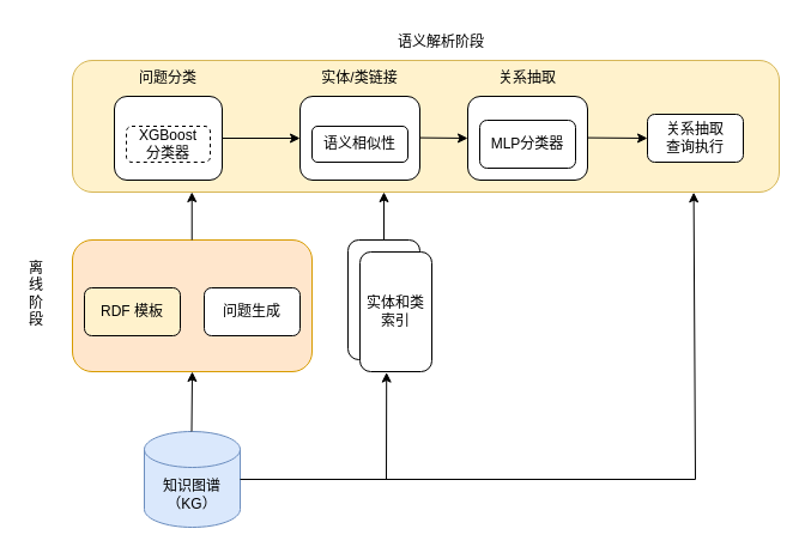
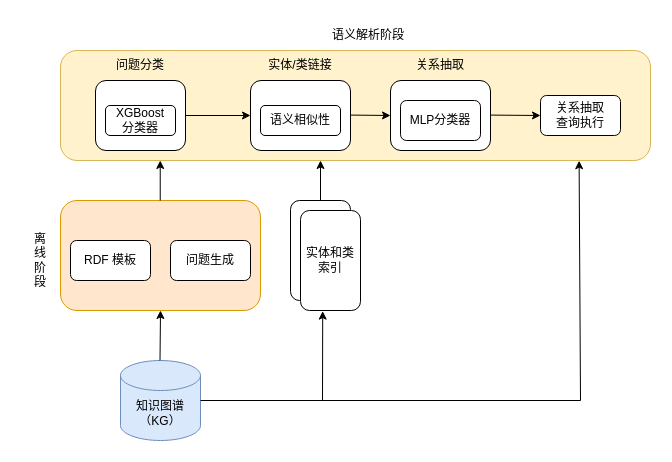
  <mxCell id="0" />
  <mxCell id="1" parent="0" />
  <mxCell id="2" value="语义解析阶段" style="text;html=1;strokeColor=none;fillColor=default;align=center;verticalAlign=middle;whiteSpace=wrap;rounded=0;" parent="1" vertex="1"><mxGeometry x="328" y="20" width="80" height="30" as="geometry" /></mxCell>
  <mxCell id="3" value="" style="rounded=1;whiteSpace=wrap;html=1;fillColor=#fff2cc;strokeColor=#d6b656;" parent="1" vertex="1"><mxGeometry x="60" y="50" width="590" height="110" as="geometry" /></mxCell>
  <mxCell id="4" value="" style="rounded=1;whiteSpace=wrap;html=1;fillColor=#ffe6cc;strokeColor=#d79b00;" parent="1" vertex="1"><mxGeometry x="60" y="200" width="200" height="110" as="geometry" /></mxCell>
  <mxCell id="5" value="知识图谱（KG）" style="shape=cylinder3;whiteSpace=wrap;html=1;boundedLbl=1;backgroundOutline=1;size=15;fillColor=#dae8fc;strokeColor=#6c8ebf;" parent="1" vertex="1"><mxGeometry x="120" y="360" width="80" height="80" as="geometry" /></mxCell>
- <mxCell id="6" value="RDF 模板" style="rounded=1;whiteSpace=wrap;html=1;fillColor=#fff2cc;" parent="1" vertex="1"><mxGeometry x="70" y="240" width="80" height="40" as="geometry" /></mxCell>
+ <mxCell id="6" value="RDF 模板" style="rounded=1;whiteSpace=wrap;html=1;" parent="1" vertex="1"><mxGeometry x="70" y="240" width="80" height="40" as="geometry" /></mxCell>
  <mxCell id="7" value="问题生成" style="rounded=1;whiteSpace=wrap;html=1;" parent="1" vertex="1"><mxGeometry x="170" y="240" width="80" height="40" as="geometry" /></mxCell>
  <mxCell id="8" value="" style="rounded=1;whiteSpace=wrap;html=1;" vertex="1" parent="1"><mxGeometry x="390" y="80" width="100" height="70" as="geometry" /></mxCell>
  <mxCell id="9" value="MLP分类器" style="rounded=1;whiteSpace=wrap;html=1;" parent="1" vertex="1"><mxGeometry x="400" y="100" width="80" height="40" as="geometry" /></mxCell>
  <mxCell id="10" value="关系抽取&lt;br&gt;查询执行" style="rounded=1;whiteSpace=wrap;html=1;" parent="1" vertex="1"><mxGeometry x="540" y="95" width="80" height="40" as="geometry" /></mxCell>
- <mxCell id="11" value="离&lt;br&gt;线&lt;br&gt;阶&lt;br&gt;段" style="text;html=1;strokeColor=none;fillColor=none;align=center;verticalAlign=middle;whiteSpace=wrap;rounded=0;" parent="1" vertex="1"><mxGeometry x="10" y="205" width="40" height="80" as="geometry" /></mxCell>
+ <mxCell id="11" value="离&lt;br&gt;线&lt;br&gt;阶&lt;br&gt;段" style="text;html=1;strokeColor=none;fillColor=none;align=center;verticalAlign=middle;whiteSpace=wrap;rounded=0;" parent="1" vertex="1"><mxGeometry x="20" y="220" width="40" height="80" as="geometry" /></mxCell>
  <mxCell id="12" value="" style="rounded=1;whiteSpace=wrap;html=1;" parent="1" vertex="1"><mxGeometry x="290" y="200" width="60" height="100" as="geometry" /></mxCell>
  <mxCell id="13" value="实体和类索引" style="rounded=1;whiteSpace=wrap;html=1;" parent="1" vertex="1"><mxGeometry x="300" y="210" width="60" height="100" as="geometry" /></mxCell>
  <mxCell id="14" value="" style="edgeStyle=orthogonalEdgeStyle;rounded=0;orthogonalLoop=1;jettySize=auto;html=1;exitX=0.5;exitY=0;exitDx=0;exitDy=0;entryX=0.5;entryY=1;entryDx=0;entryDy=0;" parent="1" target="4" edge="1"><mxGeometry relative="1" as="geometry"><mxPoint x="159.5" y="360" as="sourcePoint" /><mxPoint x="160.5" y="323" as="targetPoint" /></mxGeometry></mxCell>
  <mxCell id="15" value="" style="endArrow=classic;html=1;rounded=0;entryX=0.879;entryY=1.002;entryDx=0;entryDy=0;entryPerimeter=0;" parent="1" target="3" edge="1"><mxGeometry width="50" height="50" relative="1" as="geometry"><mxPoint x="200" y="400" as="sourcePoint" /><mxPoint x="640" y="400" as="targetPoint" /><Array as="points"><mxPoint x="580" y="400" /></Array></mxGeometry></mxCell>
  <mxCell id="16" value="" style="endArrow=classic;html=1;rounded=0;entryX=0.37;entryY=1.006;entryDx=0;entryDy=0;entryPerimeter=0;" parent="1" target="13" edge="1"><mxGeometry width="50" height="50" relative="1" as="geometry"><mxPoint x="322" y="400" as="sourcePoint" /><mxPoint x="380" y="350" as="targetPoint" /></mxGeometry></mxCell>
  <mxCell id="17" value="" style="rounded=1;whiteSpace=wrap;html=1;" vertex="1" parent="1"><mxGeometry x="95" y="80" width="90" height="70" as="geometry" /></mxCell>
  <mxCell id="18" value="" style="endArrow=classic;html=1;rounded=0;" parent="1" edge="1"><mxGeometry width="50" height="50" relative="1" as="geometry"><mxPoint x="320" y="200" as="sourcePoint" /><mxPoint x="320" y="160" as="targetPoint" /></mxGeometry></mxCell>
  <mxCell id="19" value="" style="endArrow=classic;html=1;rounded=0;" parent="1" edge="1"><mxGeometry width="50" height="50" relative="1" as="geometry"><mxPoint x="159.72" y="200" as="sourcePoint" /><mxPoint x="159.72" y="160" as="targetPoint" /></mxGeometry></mxCell>
- <mxCell id="20" value="XGBoost&lt;br&gt;分类器" style="rounded=1;whiteSpace=wrap;html=1;dashed=1;" vertex="1" parent="1"><mxGeometry x="105" y="105" width="70" height="30" as="geometry" /></mxCell>
+ <mxCell id="20" value="XGBoost&lt;br&gt;分类器" style="rounded=1;whiteSpace=wrap;html=1;" vertex="1" parent="1"><mxGeometry x="105" y="105" width="70" height="30" as="geometry" /></mxCell>
  <mxCell id="21" value="" style="rounded=1;whiteSpace=wrap;html=1;" vertex="1" parent="1"><mxGeometry x="250" y="80" width="100" height="70" as="geometry" /></mxCell>
  <mxCell id="22" value="问题分类" style="text;html=1;strokeColor=none;fillColor=none;align=center;verticalAlign=middle;whiteSpace=wrap;rounded=0;" vertex="1" parent="1"><mxGeometry x="110" y="50" width="60" height="30" as="geometry" /></mxCell>
  <mxCell id="23" value="实体/类链接" style="text;html=1;strokeColor=none;fillColor=none;align=center;verticalAlign=middle;whiteSpace=wrap;rounded=0;" vertex="1" parent="1"><mxGeometry x="265" y="50" width="70" height="30" as="geometry" /></mxCell>
  <mxCell id="24" value="语义相似性" style="rounded=1;whiteSpace=wrap;html=1;" vertex="1" parent="1"><mxGeometry x="260" y="105" width="80" height="30" as="geometry" /></mxCell>
  <mxCell id="25" value="关系抽取" style="text;html=1;strokeColor=none;fillColor=none;align=center;verticalAlign=middle;whiteSpace=wrap;rounded=0;" vertex="1" parent="1"><mxGeometry x="410" y="50" width="60" height="30" as="geometry" /></mxCell>
  <mxCell id="26" value="" style="endArrow=classic;html=1;rounded=0;exitX=1;exitY=0.5;exitDx=0;exitDy=0;entryX=0;entryY=0.5;entryDx=0;entryDy=0;" edge="1" parent="1" source="17" target="21"><mxGeometry width="50" height="50" relative="1" as="geometry"><mxPoint x="200" y="110" as="sourcePoint" /><mxPoint x="250" y="60" as="targetPoint" /></mxGeometry></mxCell>
  <mxCell id="27" value="" style="endArrow=classic;html=1;rounded=0;exitX=1;exitY=0.5;exitDx=0;exitDy=0;entryX=0;entryY=0.5;entryDx=0;entryDy=0;" edge="1" parent="1" target="8"><mxGeometry width="50" height="50" relative="1" as="geometry"><mxPoint x="350" y="114.58" as="sourcePoint" /><mxPoint x="415" y="114.58" as="targetPoint" /></mxGeometry></mxCell>
  <mxCell id="28" value="" style="endArrow=classic;html=1;rounded=0;exitX=1;exitY=0.5;exitDx=0;exitDy=0;" edge="1" parent="1"><mxGeometry width="50" height="50" relative="1" as="geometry"><mxPoint x="490" y="114.58" as="sourcePoint" /><mxPoint x="540" y="115" as="targetPoint" /></mxGeometry></mxCell>
